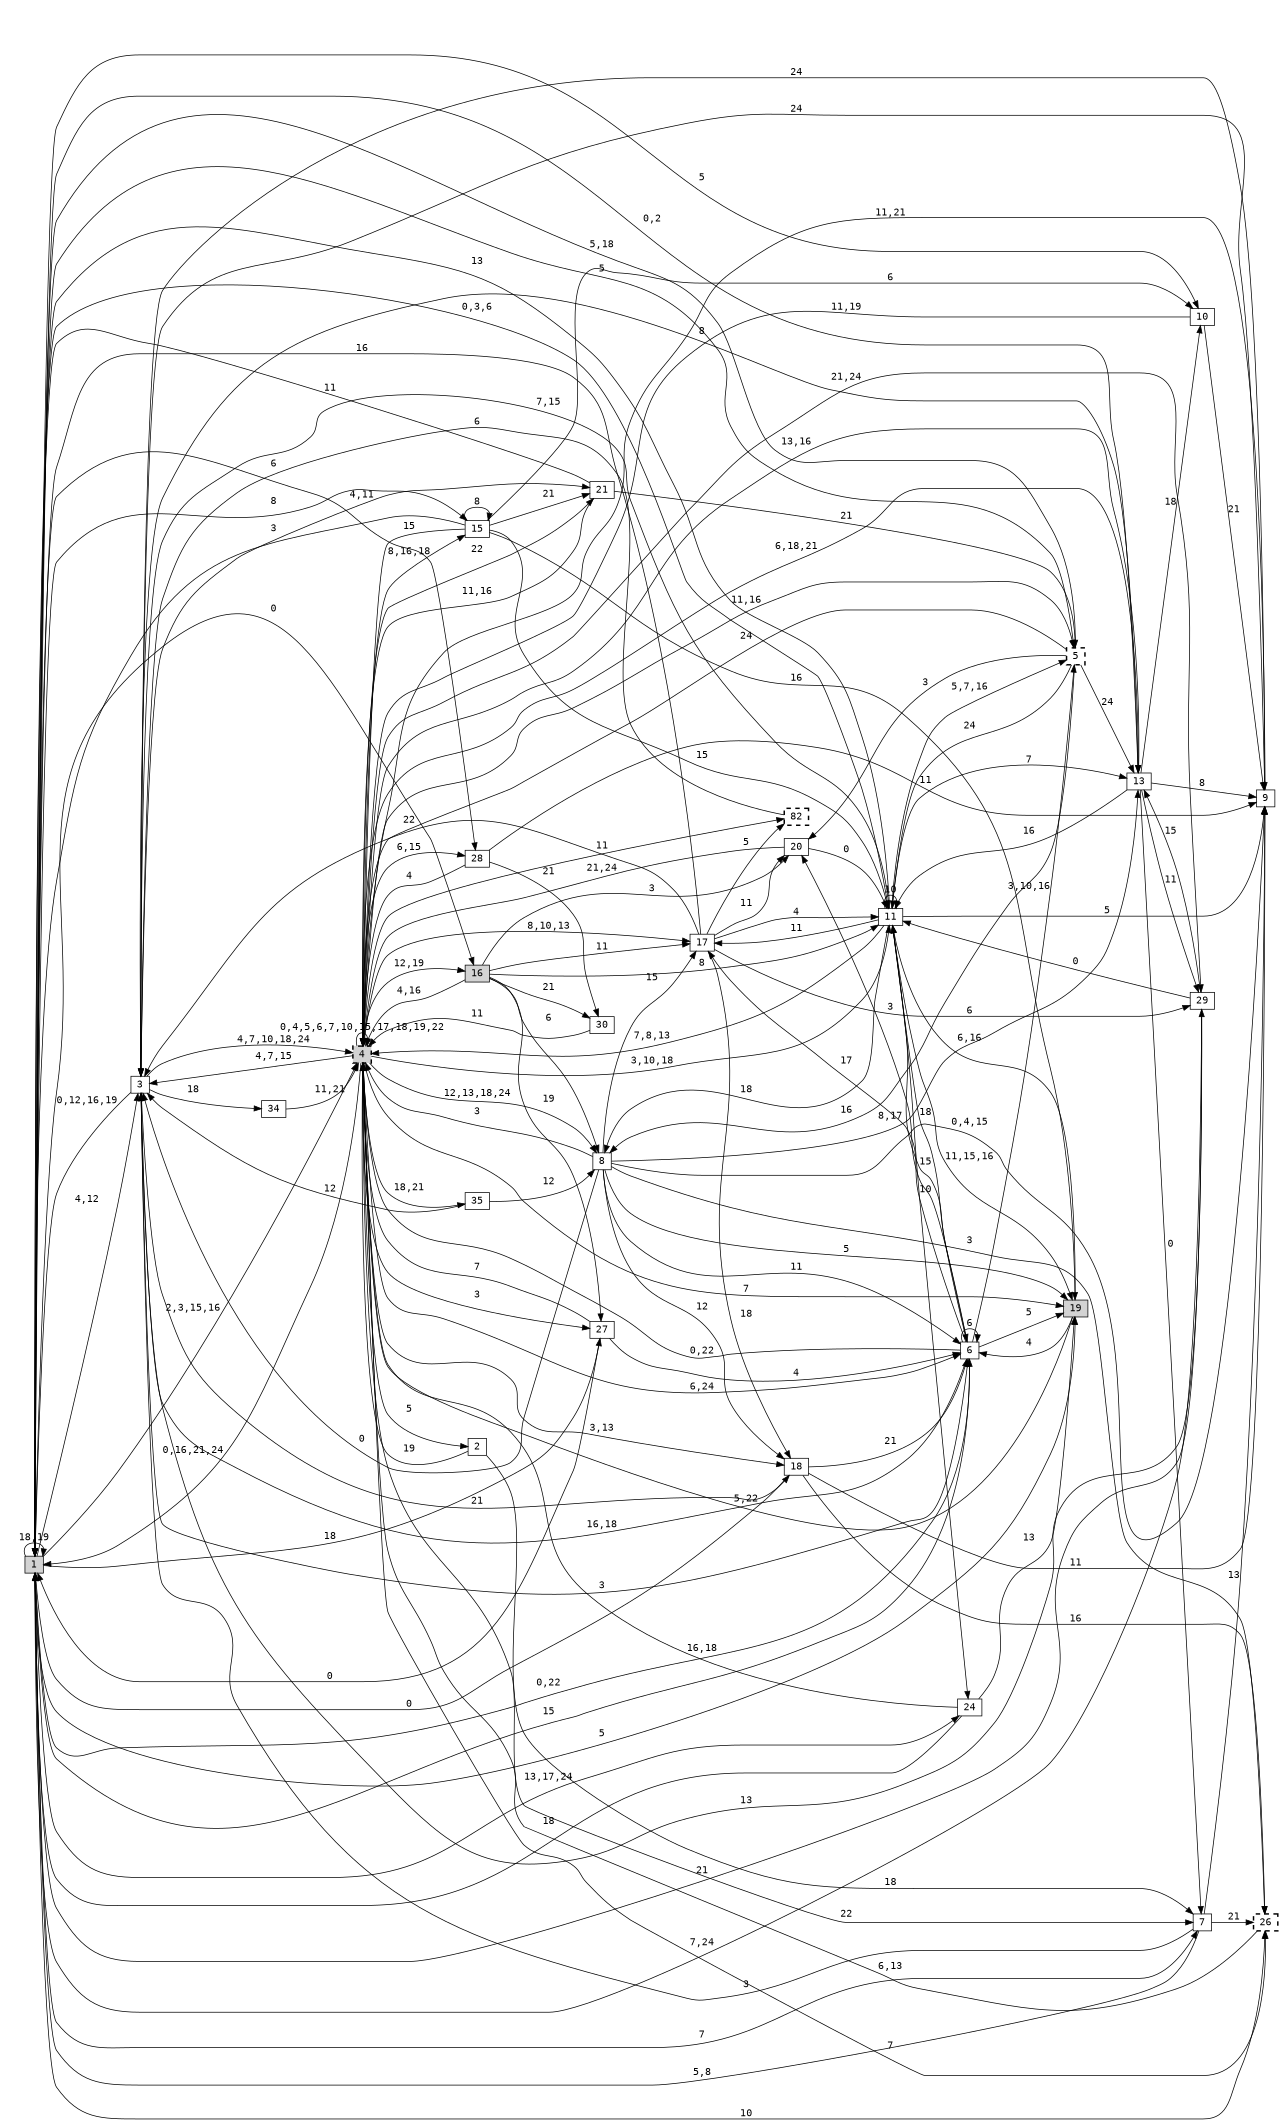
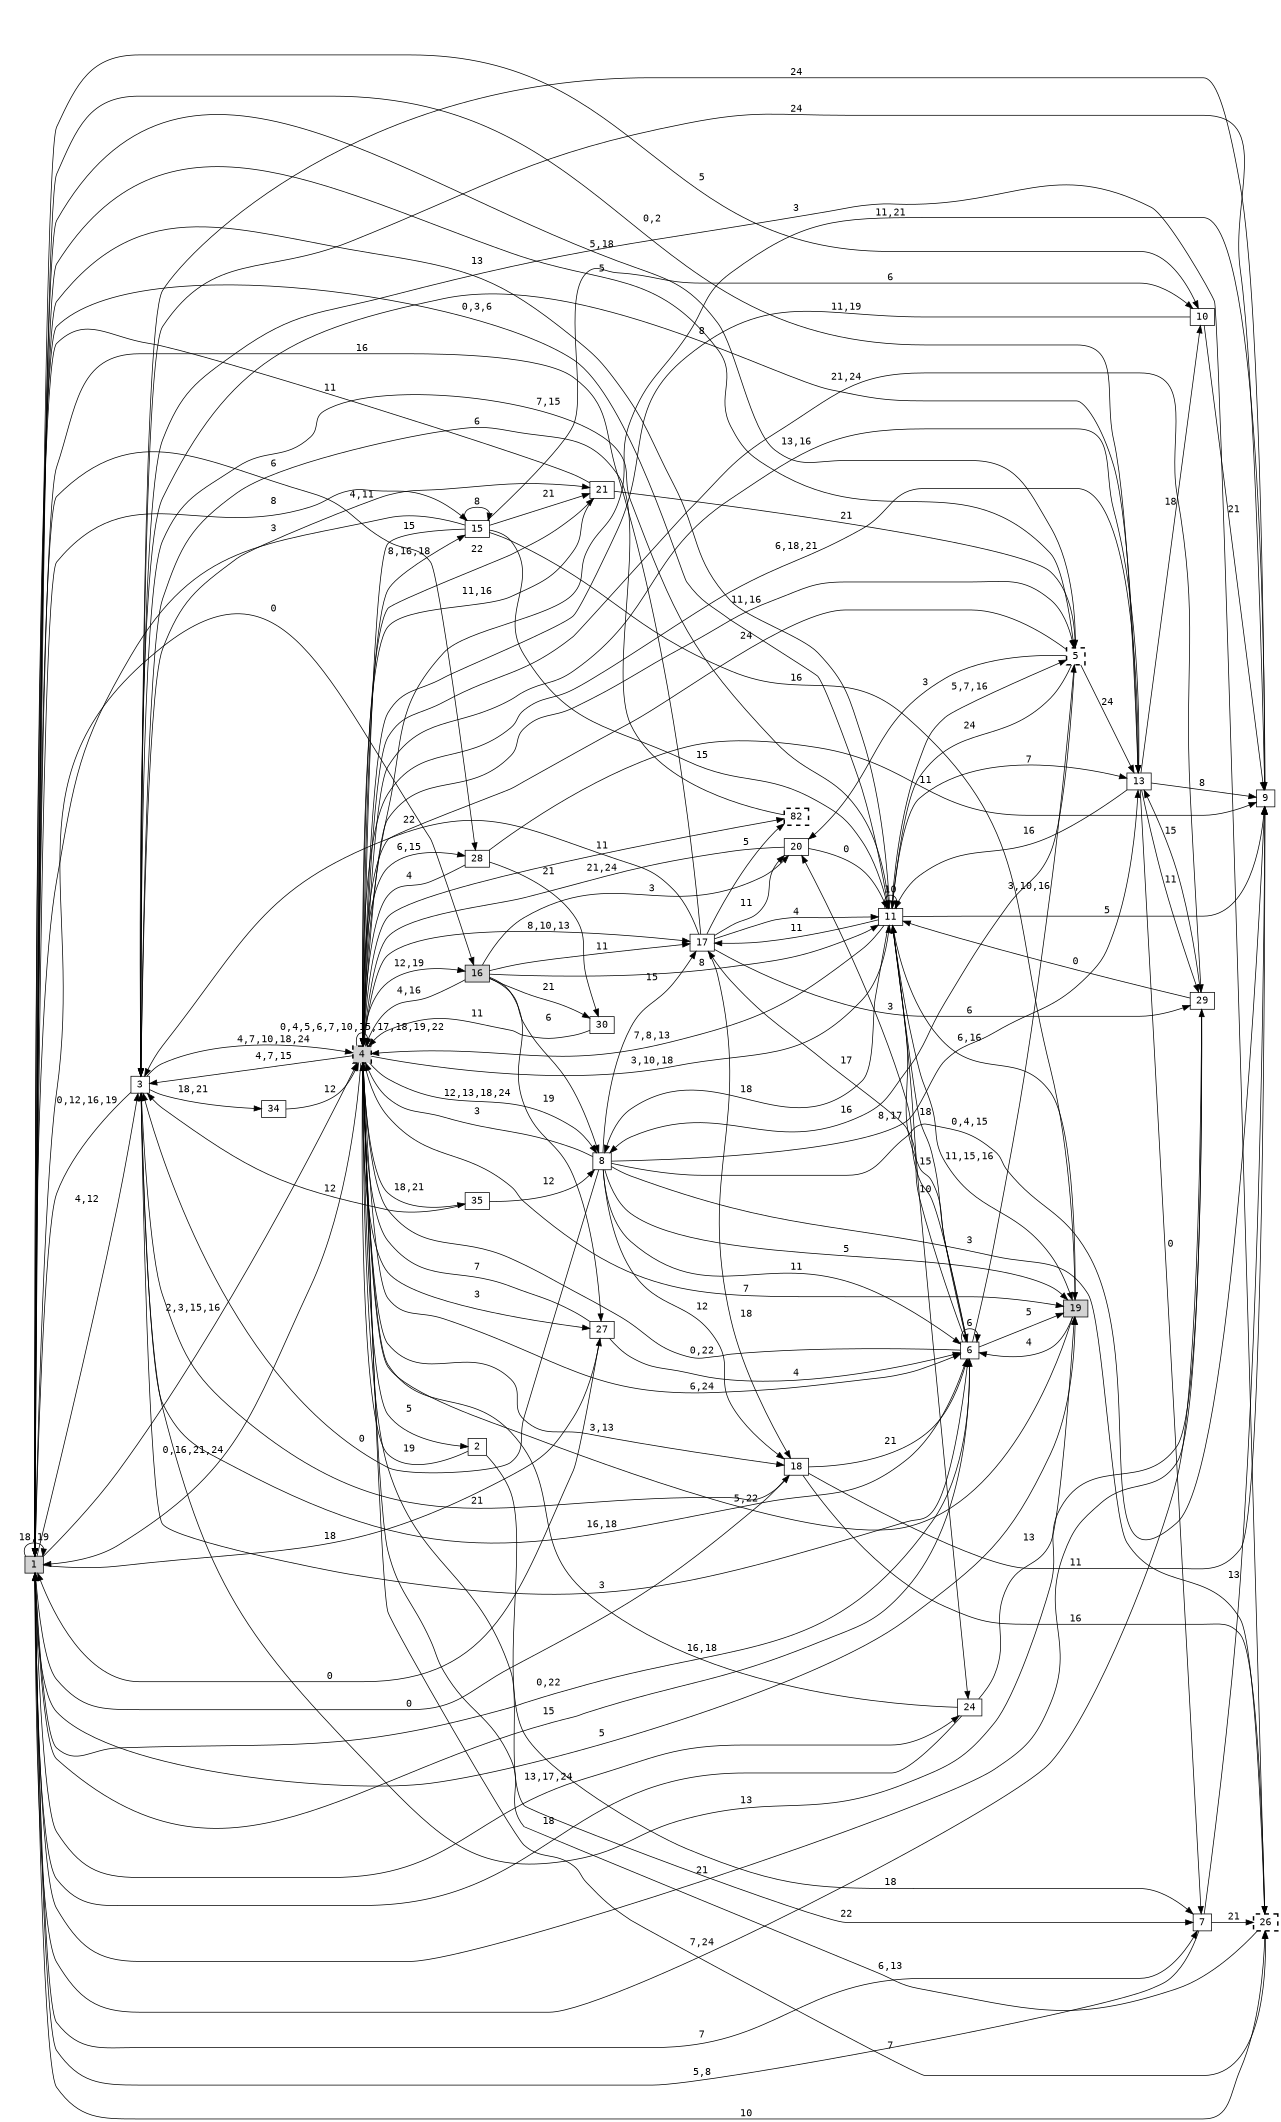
  digraph {
    fontname="DejaVu Sans Mono"
    rankdir=LR
    node [fontname="DejaVu Sans Mono" shape=box]
    edge [fontname="DejaVu Sans Mono"]
    n1 [height=0.1 label=1 style=filled width=0.1]
    n2 [height=0.1 label=3 width=0.1]
    n3 [height=0.1 label=4 style="filled,bold,dashed" width=0.1]
    n4 [height=0.1 label=5 style="bold,dashed" width=0.1]
    n5 [height=0.1 label=6 width=0.1]
    n6 [height=0.1 label=7 width=0.1]
    n7 [height=0.1 label=10 width=0.1]
    n8 [height=0.1 label=11 width=0.1]
    n9 [height=0.1 label=15 width=0.1]
    n10 [height=0.1 label=16 style=filled width=0.1]
    n11 [height=0.1 label=19 style=filled width=0.1]
    n12 [height=0.1 label=24 width=0.1]
    n13 [height=0.1 label=26 style="bold,dashed" width=0.1]
    n14 [height=0.1 label=27 width=0.1]
    n15 [height=0.1 label=28 width=0.1]
    n16 [height=0.1 label=29 width=0.1]
    n17 [height=0.1 label=9 width=0.1]
    n18 [height=0.1 label=13 width=0.1]
    n19 [height=0.1 label=18 width=0.1]
    n20 [height=0.1 label=21 width=0.1]
    n21 [height=0.1 label=34 width=0.1]
    n22 [height=0.1 label=2 width=0.1]
    n23 [height=0.1 label=8 width=0.1]
    n24 [height=0.1 label=82 style="bold,dashed" width=0.1]
    n25 [height=0.1 label=17 width=0.1]
    n26 [height=0.1 label=35 width=0.1]
    n27 [height=0.1 label=20 width=0.1]
    n28 [height=0.1 label=30 width=0.1]
    n1 -> n1 [label="18,19"]
    n1 -> n2 [label="4,12"]
    n1 -> n3 [label="2,3,15,16"]
    n1 -> n4 [label=5]
    n1 -> n5 [label="0,22"]
    n1 -> n6 [label=7]
    n1 -> n7 [label=5]
    n1 -> n8 [label="0,3,6"]
    n1 -> n9 [label=8]
    n1 -> n10 [label=0]
    n1 -> n11 [label=5]
    n1 -> n12 [label="13,17,24"]
    n1 -> n13 [label=10]
    n1 -> n14 [label=18]
    n1 -> n15 [label=6]
    n1 -> n16 [label=21]
    n2 -> n1 [label="0,12,16,19"]
    n2 -> n3 [label="4,7,10,18,24"]
    n2 -> n5 [label=3]
    n2 -> n17 [label=24]
    n2 -> n18 [label=8]
    n2 -> n19 [label=21]
    n2 -> n20 [label="4,11"]
-   n2 -> n21 [label=18]
+   n2 -> n21 [label="18,21"]
    n3 -> n1 [label="0,16,21,24"]
    n3 -> n2 [label="4,7,15"]
    n3 -> n3 [label="0,4,5,6,7,10,15,17,18,19,22"]
    n3 -> n4 [label="11,16"]
    n3 -> n5 [label="6,24"]
    n3 -> n6 [label=22]
    n3 -> n8 [label="3,10,18"]
    n3 -> n9 [label="8,16,18"]
    n3 -> n10 [label="12,19"]
    n3 -> n11 [label=7]
    n3 -> n13 [label=7]
    n3 -> n14 [label=3]
    n3 -> n15 [label="6,15"]
    n3 -> n16 [label="21,24"]
    n3 -> n18 [label="6,18,21"]
    n3 -> n19 [label="3,13"]
    n3 -> n20 [label=22]
    n3 -> n22 [label=5]
    n3 -> n23 [label="12,13,18,24"]
    n3 -> n24 [label=11]
    n3 -> n25 [label="8,10,13"]
    n3 -> n26 [label="18,21"]
    n4 -> n1 [label="5,18"]
    n4 -> n3 [label=24]
    n4 -> n8 [label=24]
    n4 -> n18 [label=24]
    n4 -> n23 [label=16]
    n4 -> n27 [label=3]
    n5 -> n1 [label=15]
    n5 -> n2 [label="16,18"]
    n5 -> n3 [label="0,22"]
    n5 -> n4 [label="3,10,16"]
    n5 -> n5 [label=6]
    n5 -> n8 [label=18]
    n5 -> n11 [label=5]
    n5 -> n25 [label=17]
    n5 -> n27 [label=3]
    n6 -> n1 [label="5,8"]
    n6 -> n13 [label=21]
    n6 -> n17 [label=13]
    n7 -> n3 [label="11,19"]
    n7 -> n17 [label=21]
    n8 -> n1 [label=13]
    n8 -> n2 [label="7,15"]
    n8 -> n3 [label="7,8,13"]
    n8 -> n4 [label="5,7,16"]
    n8 -> n5 [label=15]
    n8 -> n8 [label=10]
    n8 -> n11 [label="11,15,16"]
    n8 -> n12 [label=10]
    n8 -> n17 [label=5]
    n8 -> n18 [label=7]
    n8 -> n23 [label=18]
    n8 -> n25 [label=11]
    n9 -> n1 [label=3]
    n9 -> n3 [label=15]
    n9 -> n7 [label=6]
    n9 -> n8 [label=15]
    n9 -> n9 [label=8]
    n9 -> n11 [label=16]
    n9 -> n20 [label=21]
    n10 -> n3 [label="4,16"]
    n10 -> n8 [label=8]
    n10 -> n14 [label=19]
    n10 -> n23 [label=6]
    n10 -> n25 [label=11]
    n10 -> n27 [label=3]
    n10 -> n28 [label=21]
    n11 -> n3 [label="5,22"]
    n11 -> n5 [label=4]
    n11 -> n8 [label="6,16"]
    n12 -> n1 [label=18]
    n12 -> n3 [label="16,18"]
    n12 -> n11 [label=13]
-   n6 -> n2 [label=3]
+   n13 -> n2 [label=3]
    n13 -> n3 [label="6,13"]
    n14 -> n1 [label=0]
    n14 -> n3 [label=7]
    n14 -> n5 [label=4]
    n15 -> n3 [label=4]
    n15 -> n17 [label=11]
    n15 -> n28 [label=21]
    n16 -> n1 [label="7,24"]
    n16 -> n2 [label=13]
    n16 -> n8 [label=0]
    n16 -> n18 [label=15]
    n17 -> n2 [label=24]
    n17 -> n3 [label="11,21"]
    n18 -> n1 [label="0,2"]
    n18 -> n3 [label="13,16"]
    n18 -> n6 [label=0]
    n18 -> n7 [label=18]
    n18 -> n8 [label=16]
    n18 -> n16 [label=11]
    n18 -> n17 [label=8]
    n19 -> n1 [label=0]
    n19 -> n5 [label=21]
    n19 -> n13 [label=16]
    n19 -> n17 [label=11]
    n20 -> n1 [label=11]
    n20 -> n3 [label="11,16"]
    n20 -> n4 [label=21]
-   n21 -> n3 [label="11,21"]
+   n21 -> n3 [label=12]
    n22 -> n3 [label=19]
    n22 -> n6 [label=18]
    n23 -> n2 [label=0]
    n23 -> n3 [label=3]
    n23 -> n5 [label=11]
    n23 -> n11 [label=5]
    n23 -> n13 [label=3]
    n23 -> n17 [label="0,4,15"]
    n23 -> n18 [label="8,17"]
    n23 -> n19 [label=12]
    n23 -> n25 [label=15]
    n24 -> n2 [label=6]
    n25 -> n1 [label=16]
    n25 -> n2 [label=22]
    n25 -> n8 [label=4]
    n25 -> n16 [label=6]
    n25 -> n19 [label=18]
    n25 -> n24 [label=5]
    n25 -> n27 [label=11]
    n26 -> n2 [label=12]
    n26 -> n23 [label=12]
    n27 -> n3 [label="21,24"]
    n27 -> n8 [label=0]
    n28 -> n3 [label=11]
  }
